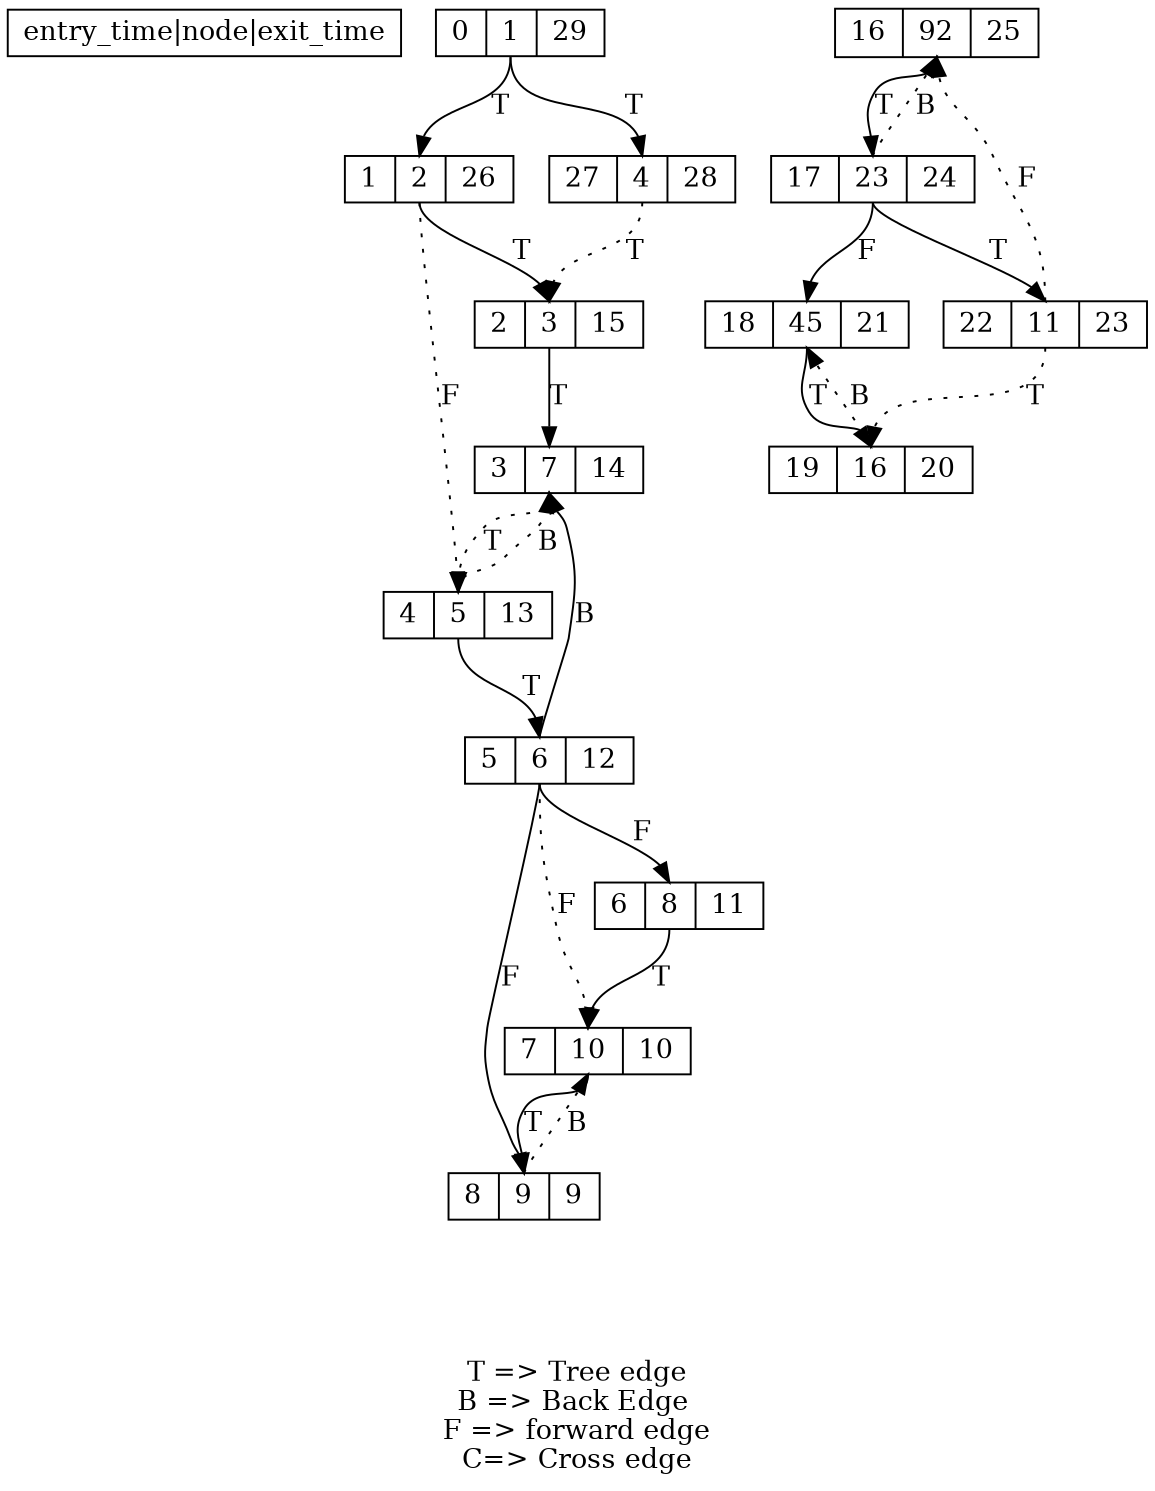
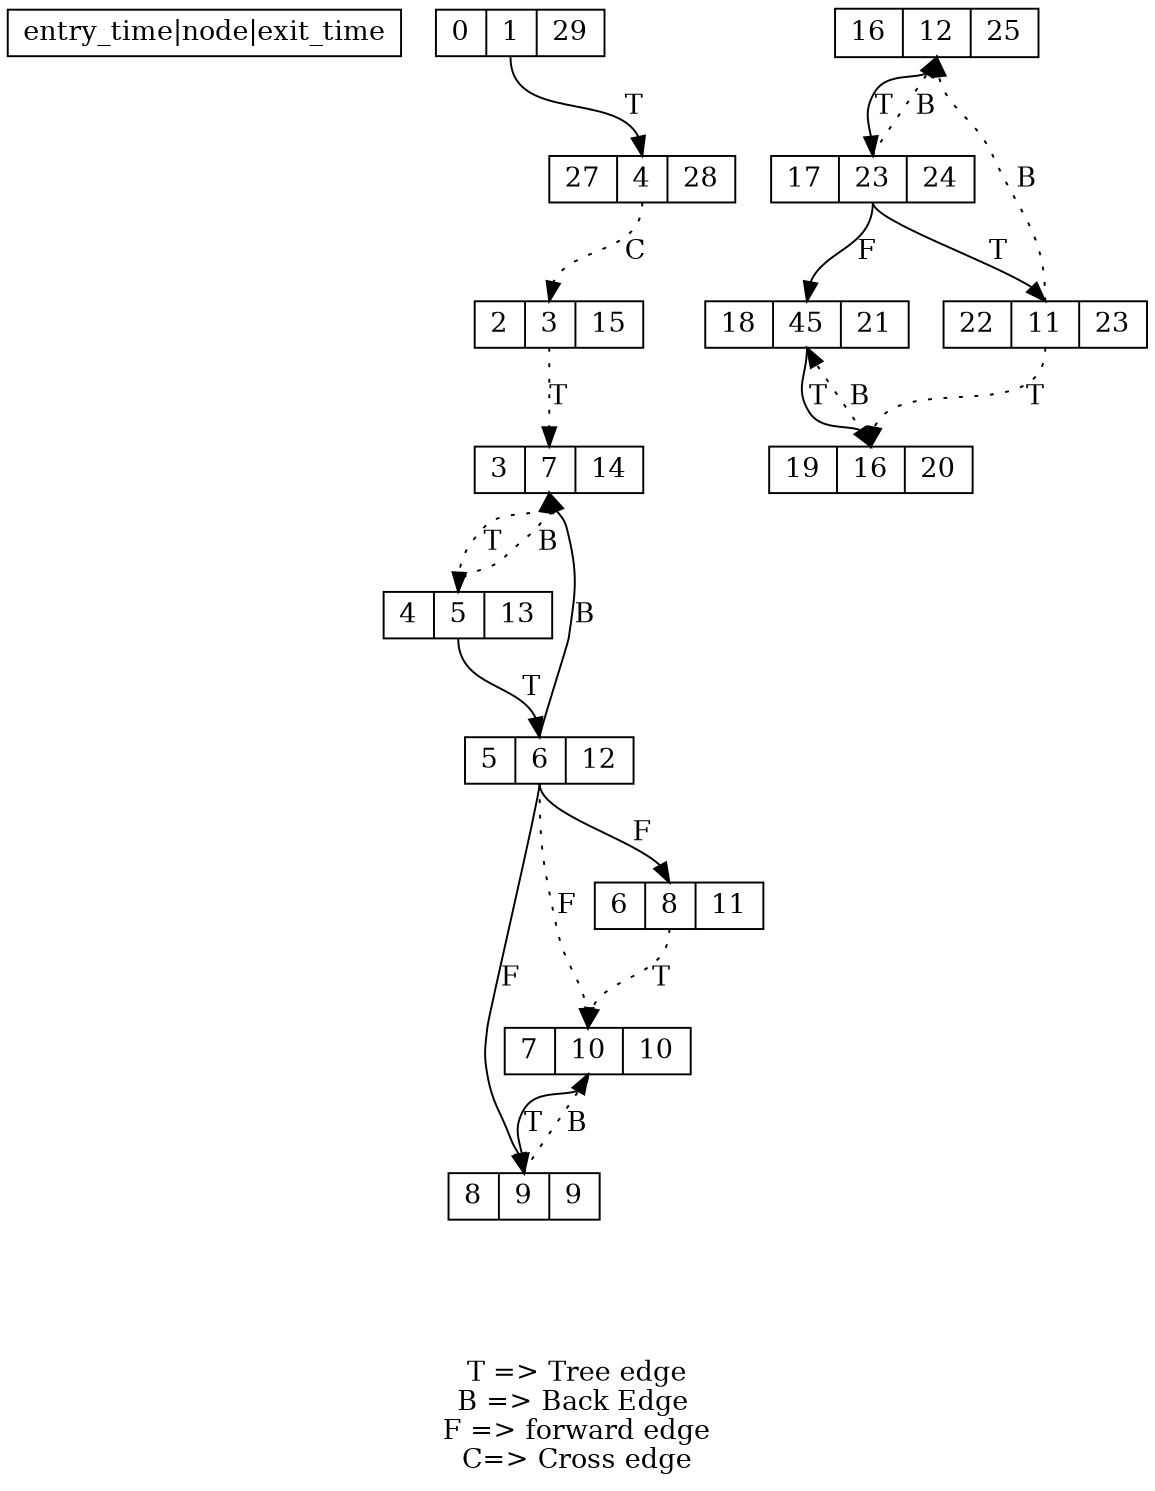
  digraph {
    label="T => Tree edge\nB => Back Edge \nF => forward edge\nC=> Cross edge"
    node [shape=record]
    edge [headport=f1 tailport=f1]
    "entry_time|node|exit_time" [height=0.1]
    n2 [height=0.1 label="<f0>0|<f1>1|<f2>29"]
-   n3 [height=0.1 label="<f0>1|<f1>2|<f2>26"]
    n4 [height=0.1 label="<f0>27|<f1>4|<f2>28"]
    n5 [height=0.1 label="<f0>2|<f1>3|<f2>15"]
    n6 [height=0.1 label="<f0>4|<f1>5|<f2>13"]
    n7 [height=0.1 label="<f0>3|<f1>7|<f2>14"]
    n8 [height=0.1 label="<f0>5|<f1>6|<f2>12"]
-   n9 [height=0.1 label="<f0>16|<f1>92|<f2>25"]
+   n9 [height=0.1 label="<f0>16|<f1>12|<f2>25"]
    n10 [height=0.1 label="<f0>17|<f1>23|<f2>24"]
    n11 [height=0.1 label="<f0>6|<f1>8|<f2>11"]
    n12 [height=0.1 label="<f0>8|<f1>9|<f2>9"]
    n13 [height=0.1 label="<f0>7|<f1>10|<f2>10"]
    n14 [height=0.1 label="<f0>22|<f1>11|<f2>23"]
    n15 [height=0.1 label="<f0>18|<f1>45|<f2>21"]
    n16 [height=0.1 label="<f0>19|<f1>16|<f2>20"]
-   n2 -> n3 [label=T]
    n2 -> n4 [label=T]
-   n3 -> n5 [label=T]
-   n3 -> n6 [label=F style=dotted]
-   n4 -> n5 [label=T style=dotted]
-   n5 -> n7 [label=T]
+   n4 -> n5 [label=C style=dotted]
+   n5 -> n7 [label=T style=dotted]
    n6 -> n7 [label=B style=dotted]
    n6 -> n8 [label=T]
    n7 -> n6 [label=T style=dotted]
    n8 -> n7 [label=B style=solid]
    n8 -> n11 [label=F]
    n8 -> n12 [label=F style=solid]
    n8 -> n13 [label=F style=dotted]
    n9 -> n10 [label=T]
    n10 -> n9 [label=B style=dotted]
    n10 -> n14 [label=T]
    n10 -> n15 [label=F]
-   n11 -> n13 [label=T]
+   n11 -> n13 [label=T style=dotted]
    n12 -> n13 [label=B style=dotted]
    n13 -> n12 [label=T]
-   n14 -> n9 [label=F style=dotted]
+   n14 -> n9 [label=B style=dotted]
    n14 -> n16 [label=T style=dotted]
    n15 -> n16 [label=T]
    n16 -> n15 [label=B style=dotted]
  }
